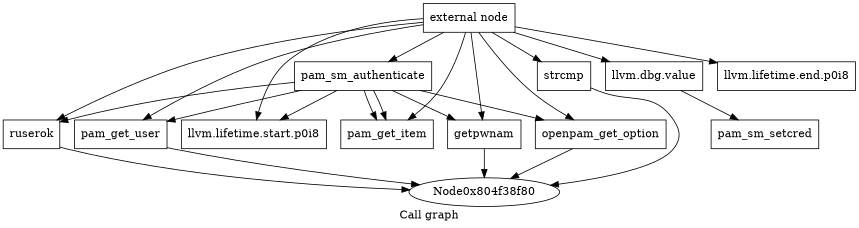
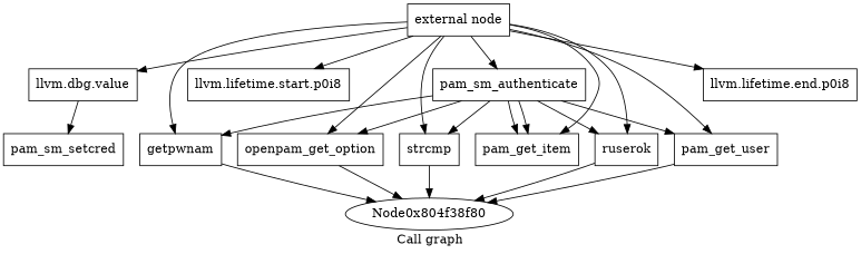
  digraph {
    label="Call graph"
    node [shape=record]
    n1 [label="{external node}"]
    n2 [label="{pam_sm_authenticate}"]
    n3 [label="{llvm.dbg.value}"]
    n4 [label="{llvm.lifetime.start.p0i8}"]
    n5 [label="{pam_get_user}"]
    n6 [label="{getpwnam}"]
    n7 [label="{openpam_get_option}"]
    n8 [label="{pam_get_item}"]
    n9 [label="{strcmp}"]
    n10 [label="{ruserok}"]
    n11 [label="{llvm.lifetime.end.p0i8}"]
    n12 [label="{pam_sm_setcred}"]
    Node0x804f38f80 [shape=""]
    n1 -> n2
    n1 -> n3
    n1 -> n4
    n1 -> n5
    n1 -> n6
    n1 -> n7
    n1 -> n8
    n1 -> n9
    n1 -> n10
    n1 -> n11
    n2 -> n5
    n2 -> n6
    n2 -> n7
    n2 -> n8
    n2 -> n8
-   n2 -> n4
+   n2 -> n9
    n2 -> n10
    n3 -> n12
    n5 -> Node0x804f38f80
    n6 -> Node0x804f38f80
    n7 -> Node0x804f38f80
    n9 -> Node0x804f38f80
    n10 -> Node0x804f38f80
  }
